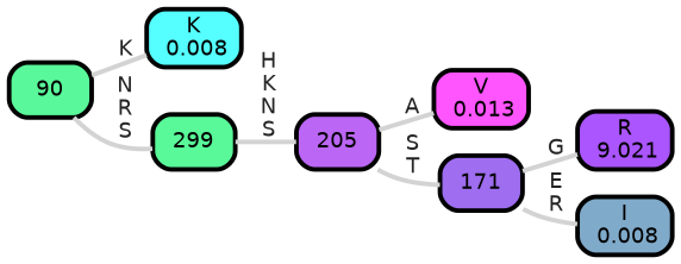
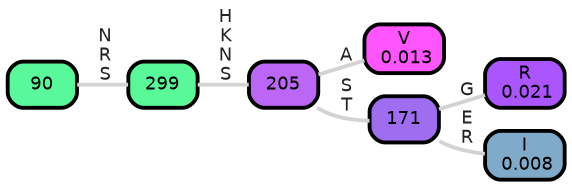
  graph {
    rankdir=LR
    ranksep="0 equally"
    splines=straight
    node [color=black fontcolor=black fontname=helvetica penwidth=3 shape=box style="filled, rounded"]
    edge [color=lightgray fontcolor=grey14 fontname=helvetica fontweight=bold penwidth=3]
-   n1 [fillcolor="#55ffff" label="K\n 0.008"]
    n2 [fillcolor="#59f89a" label=90]
    n3 [fillcolor="#59f899" label=299]
    n4 [fillcolor="#bb66f4" label=205]
    n5 [fillcolor="#ff55ff" label="V\n 0.013"]
    n6 [fillcolor="#9e6df0" label=171]
-   n7 [fillcolor="#ab55ff" label="R\n 9.021"]
+   n7 [fillcolor="#ab55ff" label="R\n 0.021"]
    n8 [fillcolor="#80aaca" label="I\n 0.008"]
    subgraph sub_1 {
      rank=same
    }
-   n2 -- n1 [label=" K"]
    n2 -- n3 [label=" N\n R\n S"]
    n3 -- n4 [label=" H\n K\n N\n S"]
    n4 -- n5 [label=" A"]
    n4 -- n6 [label=" S\n T"]
    n6 -- n7 [label=" G"]
    n6 -- n8 [label=" E\n R"]
  }
